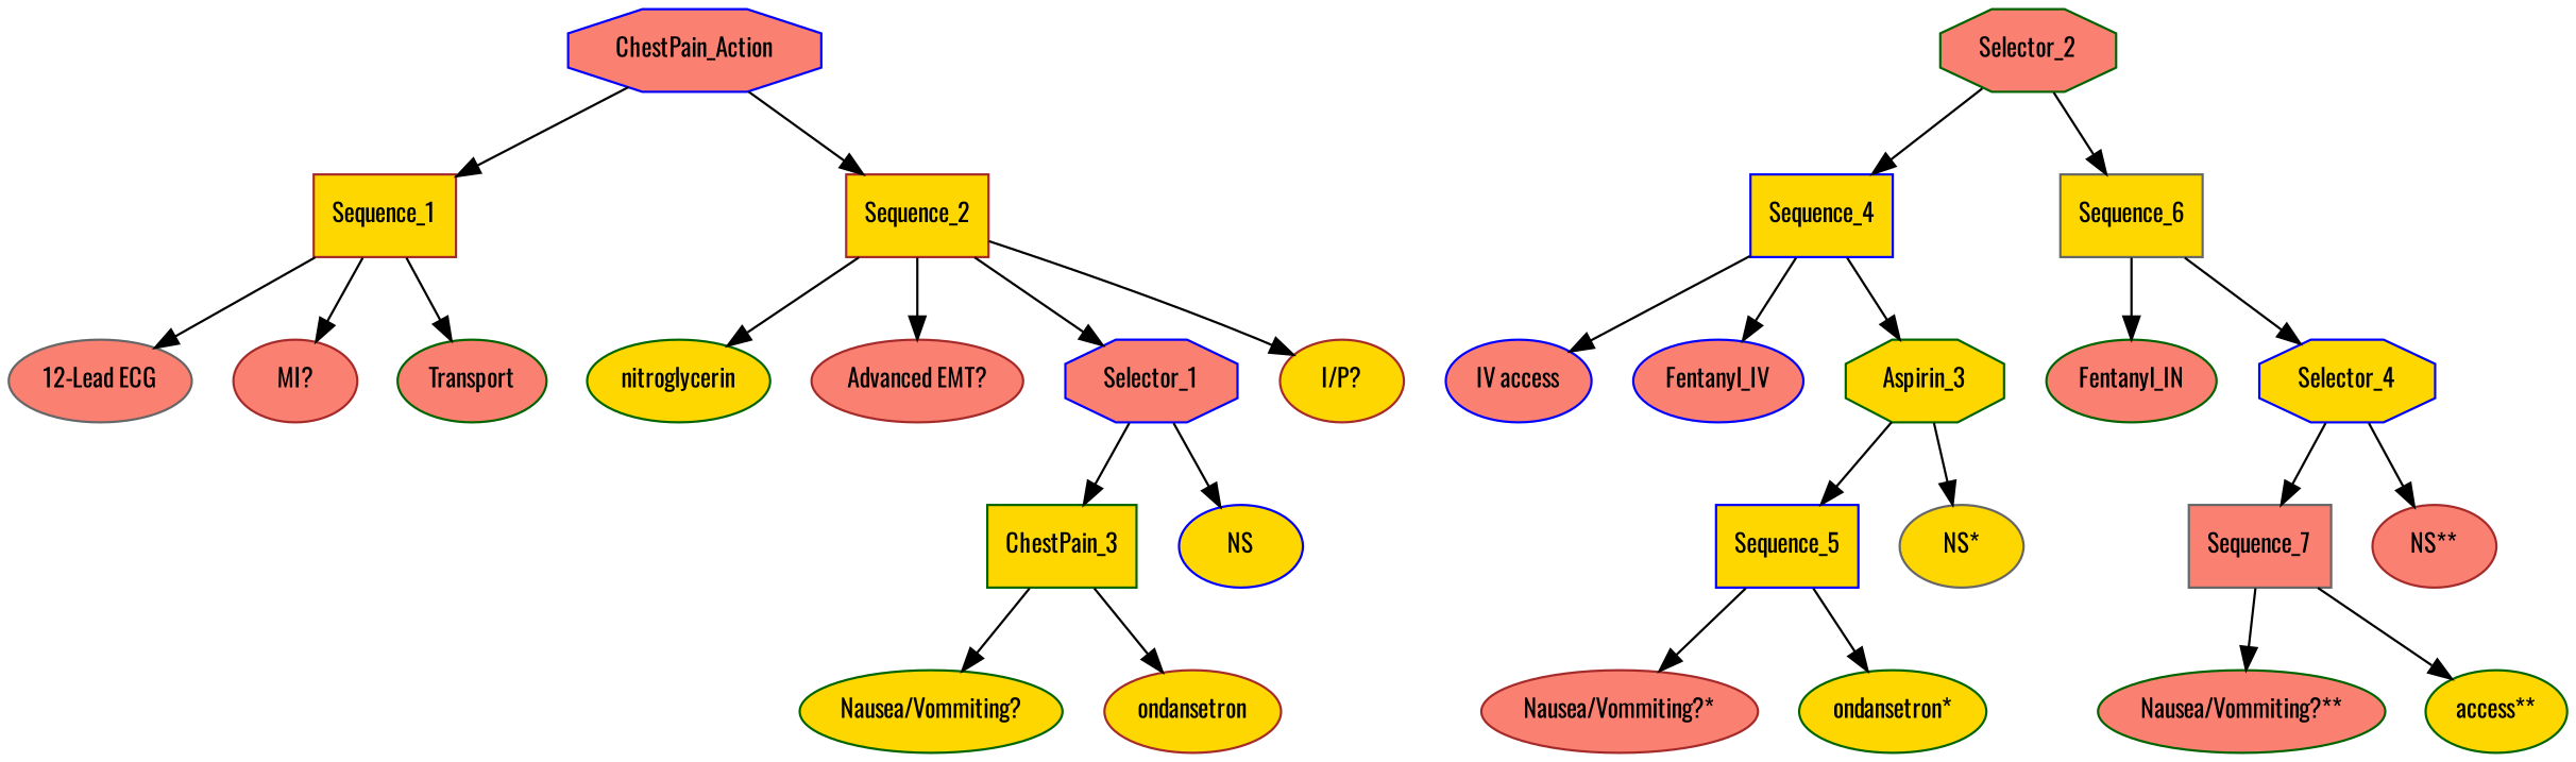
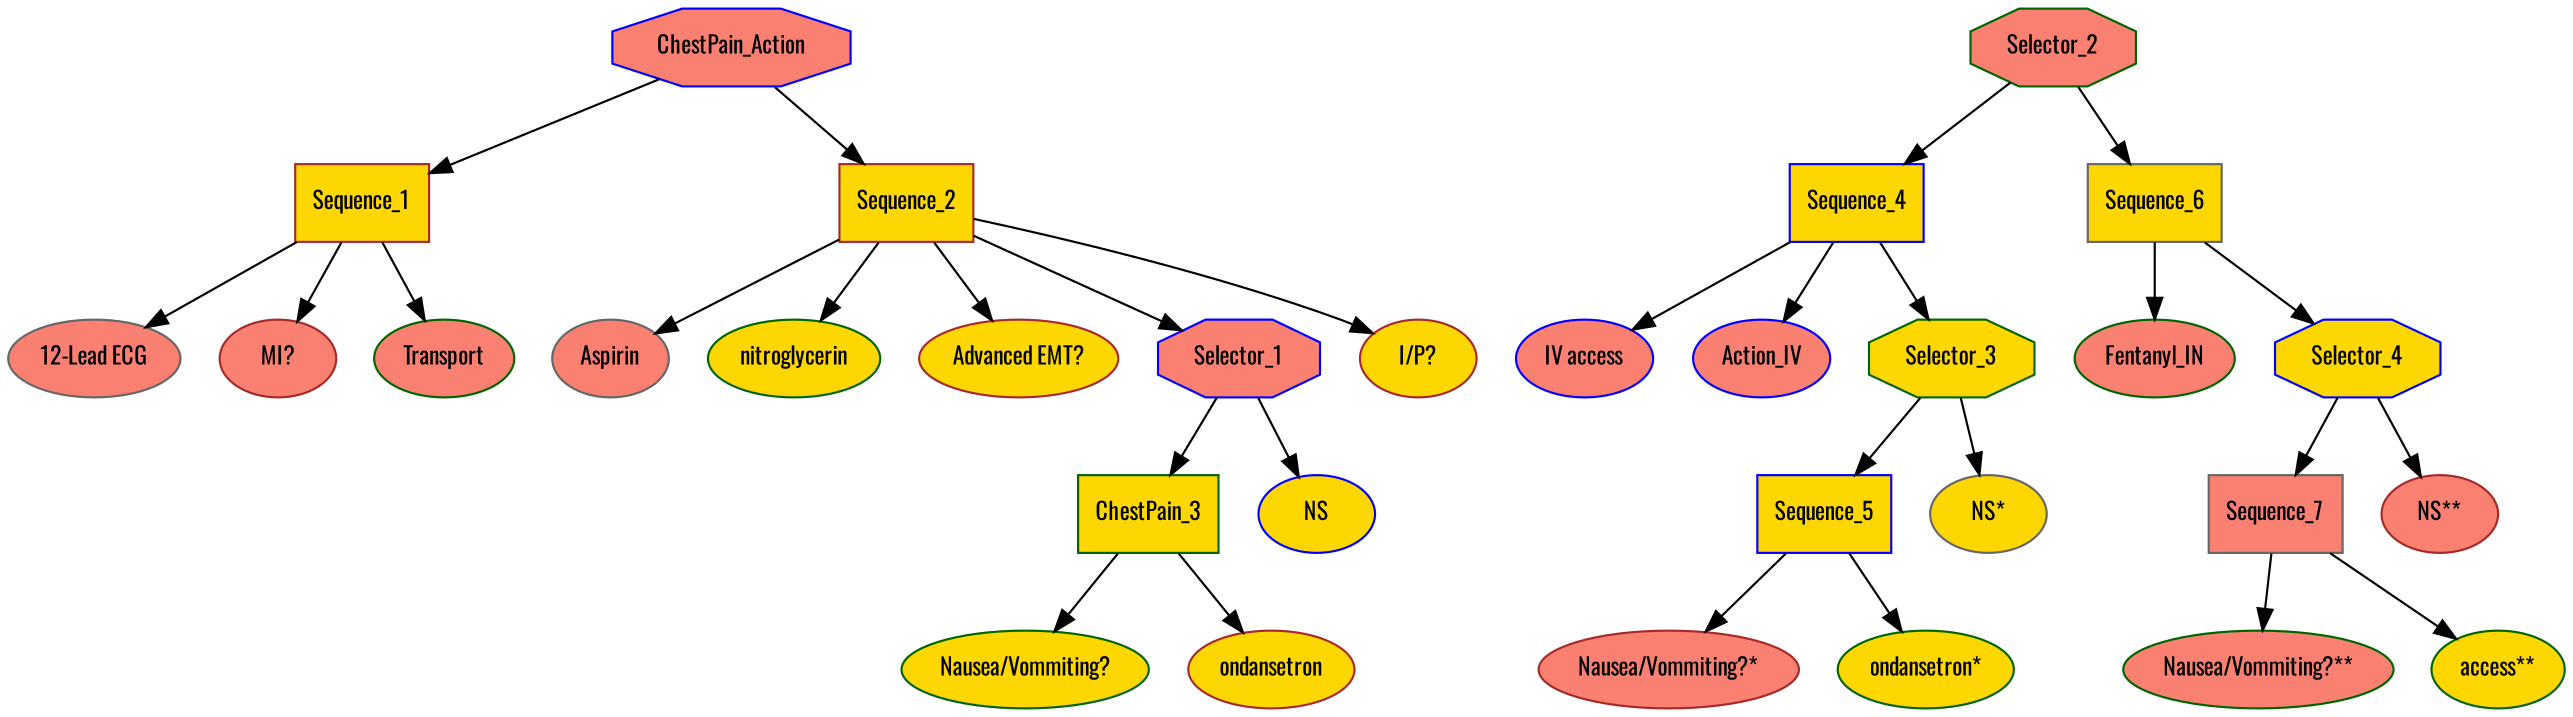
  digraph {
    fontname=Oswald
    node [color=darkgreen fillcolor=gold fontcolor=black fontname=Oswald fontsize=11 shape=ellipse style=filled]
    edge [fontname=Oswald]
    ChestPain_Action [color=blue fillcolor=salmon shape=octagon]
    Sequence_1 [color=brown shape=box]
    Sequence_2 [color=brown shape=box]
    "12-Lead ECG" [color=gray40 fillcolor=salmon]
    "MI?" [color=brown fillcolor=salmon]
    Transport [fillcolor=salmon]
+   Aspirin [color=gray40 fillcolor=salmon]
    nitroglycerin
-   "Advanced EMT?" [color=brown fillcolor=salmon]
+   "Advanced EMT?" [color=brown]
    Selector_1 [color=blue fillcolor=salmon shape=octagon]
    "I/P?" [color=brown]
    n12 [label=ChestPain_3 shape=box]
    NS [color=blue]
    Selector_2 [fillcolor=salmon shape=octagon]
    Sequence_4 [color=blue shape=box]
    Sequence_6 [color=gray40 shape=box]
    "Nausea/Vommiting?"
    ondansetron [color=brown]
    "IV access" [color=blue fillcolor=salmon]
-   Fentanyl_IV [color=blue fillcolor=salmon]
-   Selector_3 [shape=octagon label=Aspirin_3]
+   Fentanyl_IV [color=blue fillcolor=salmon label=Action_IV]
+   Selector_3 [shape=octagon]
    Fentanyl_IN [fillcolor=salmon]
    Selector_4 [color=blue shape=octagon]
    Sequence_5 [color=blue shape=box]
    "NS*" [color=gray40]
    "Nausea/Vommiting?*" [color=brown fillcolor=salmon]
    "ondansetron*"
    Sequence_7 [color=gray40 fillcolor=salmon shape=box]
    "NS**" [color=brown fillcolor=salmon]
    "Nausea/Vommiting?**" [fillcolor=salmon]
    n31 [label="access**"]
    ChestPain_Action -> Sequence_1
    ChestPain_Action -> Sequence_2
    Sequence_1 -> "12-Lead ECG"
    Sequence_1 -> "MI?"
    Sequence_1 -> Transport
+   Sequence_2 -> Aspirin
    Sequence_2 -> nitroglycerin
    Sequence_2 -> "Advanced EMT?"
    Sequence_2 -> Selector_1
    Sequence_2 -> "I/P?"
    Selector_1 -> n12
    Selector_1 -> NS
    n12 -> "Nausea/Vommiting?"
    n12 -> ondansetron
    Selector_2 -> Sequence_4
    Selector_2 -> Sequence_6
    Sequence_4 -> "IV access"
    Sequence_4 -> Fentanyl_IV
    Sequence_4 -> Selector_3
    Sequence_6 -> Fentanyl_IN
    Sequence_6 -> Selector_4
    Selector_3 -> Sequence_5
    Selector_3 -> "NS*"
    Selector_4 -> Sequence_7
    Selector_4 -> "NS**"
    Sequence_5 -> "Nausea/Vommiting?*"
    Sequence_5 -> "ondansetron*"
    Sequence_7 -> "Nausea/Vommiting?**"
    Sequence_7 -> n31
  }
